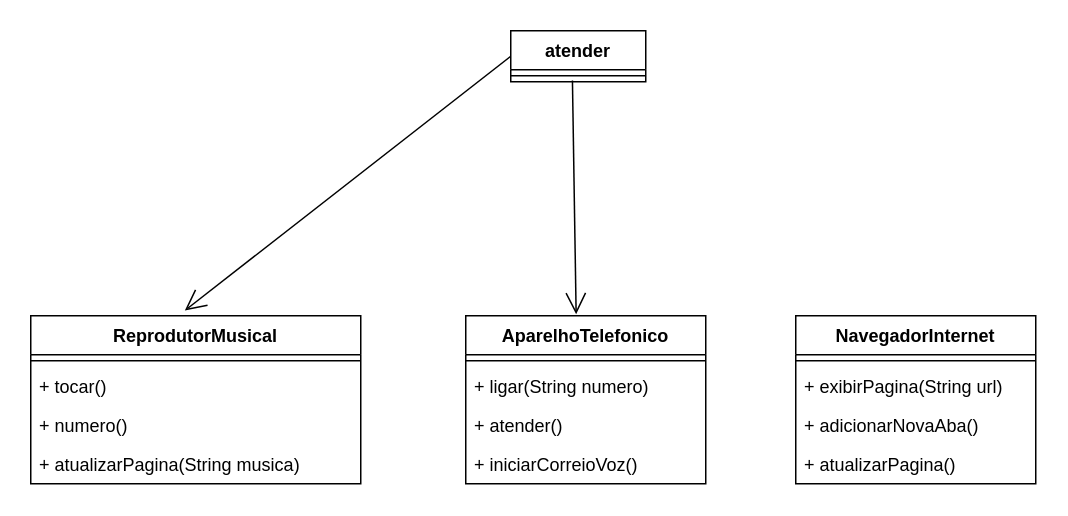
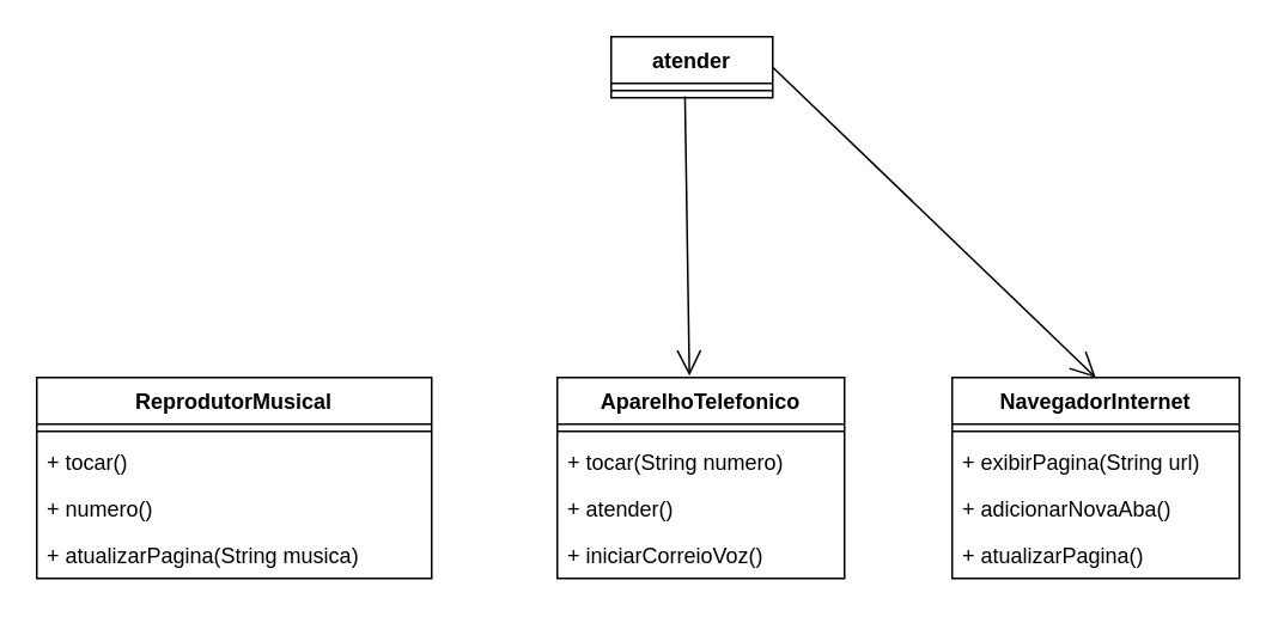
  <mxCell id="0" />
  <mxCell id="1" parent="0" />
  <mxCell id="2" value="ReprodutorMusical" style="swimlane;fontStyle=1;align=center;verticalAlign=top;childLayout=stackLayout;horizontal=1;startSize=26;horizontalStack=0;resizeParent=1;resizeParentMax=0;resizeLast=0;collapsible=1;marginBottom=0;whiteSpace=wrap;html=1;" vertex="1" parent="1"><mxGeometry x="20" y="210" width="220" height="112" as="geometry" /></mxCell>
  <mxCell id="3" value="" style="line;strokeWidth=1;fillColor=none;align=left;verticalAlign=middle;spacingTop=-1;spacingLeft=3;spacingRight=3;rotatable=0;labelPosition=right;points=[];portConstraint=eastwest;strokeColor=inherit;" vertex="1" parent="2"><mxGeometry y="26" width="220" height="8" as="geometry" /></mxCell>
  <mxCell id="4" value="+ tocar()" style="text;strokeColor=none;fillColor=none;align=left;verticalAlign=top;spacingLeft=4;spacingRight=4;overflow=hidden;rotatable=0;points=[[0,0.5],[1,0.5]];portConstraint=eastwest;whiteSpace=wrap;html=1;" vertex="1" parent="2"><mxGeometry y="34" width="220" height="26" as="geometry" /></mxCell>
  <mxCell id="5" value="+ numero()" style="text;strokeColor=none;fillColor=none;align=left;verticalAlign=top;spacingLeft=4;spacingRight=4;overflow=hidden;rotatable=0;points=[[0,0.5],[1,0.5]];portConstraint=eastwest;whiteSpace=wrap;html=1;" vertex="1" parent="2"><mxGeometry y="60" width="220" height="26" as="geometry" /></mxCell>
  <mxCell id="6" value="+ atualizarPagina(String musica)" style="text;strokeColor=none;fillColor=none;align=left;verticalAlign=top;spacingLeft=4;spacingRight=4;overflow=hidden;rotatable=0;points=[[0,0.5],[1,0.5]];portConstraint=eastwest;whiteSpace=wrap;html=1;" vertex="1" parent="2"><mxGeometry y="86" width="220" height="26" as="geometry" /></mxCell>
  <mxCell id="7" value="AparelhoTelefonico" style="swimlane;fontStyle=1;align=center;verticalAlign=top;childLayout=stackLayout;horizontal=1;startSize=26;horizontalStack=0;resizeParent=1;resizeParentMax=0;resizeLast=0;collapsible=1;marginBottom=0;whiteSpace=wrap;html=1;" vertex="1" parent="1"><mxGeometry x="310" y="210" width="160" height="112" as="geometry" /></mxCell>
  <mxCell id="8" value="" style="line;strokeWidth=1;fillColor=none;align=left;verticalAlign=middle;spacingTop=-1;spacingLeft=3;spacingRight=3;rotatable=0;labelPosition=right;points=[];portConstraint=eastwest;strokeColor=inherit;" vertex="1" parent="7"><mxGeometry y="26" width="160" height="8" as="geometry" /></mxCell>
- <mxCell id="9" value="+ ligar(String numero)" style="text;strokeColor=none;fillColor=none;align=left;verticalAlign=top;spacingLeft=4;spacingRight=4;overflow=hidden;rotatable=0;points=[[0,0.5],[1,0.5]];portConstraint=eastwest;whiteSpace=wrap;html=1;" vertex="1" parent="7"><mxGeometry y="34" width="160" height="26" as="geometry" /></mxCell>
+ <mxCell id="9" value="+ tocar(String numero)" style="text;strokeColor=none;fillColor=none;align=left;verticalAlign=top;spacingLeft=4;spacingRight=4;overflow=hidden;rotatable=0;points=[[0,0.5],[1,0.5]];portConstraint=eastwest;whiteSpace=wrap;html=1;" vertex="1" parent="7"><mxGeometry y="34" width="160" height="26" as="geometry" /></mxCell>
  <mxCell id="10" value="+ atender()" style="text;strokeColor=none;fillColor=none;align=left;verticalAlign=top;spacingLeft=4;spacingRight=4;overflow=hidden;rotatable=0;points=[[0,0.5],[1,0.5]];portConstraint=eastwest;whiteSpace=wrap;html=1;" vertex="1" parent="7"><mxGeometry y="60" width="160" height="26" as="geometry" /></mxCell>
  <mxCell id="11" value="+ iniciarCorreioVoz()" style="text;strokeColor=none;fillColor=none;align=left;verticalAlign=top;spacingLeft=4;spacingRight=4;overflow=hidden;rotatable=0;points=[[0,0.5],[1,0.5]];portConstraint=eastwest;whiteSpace=wrap;html=1;" vertex="1" parent="7"><mxGeometry y="86" width="160" height="26" as="geometry" /></mxCell>
  <mxCell id="12" value="NavegadorInternet" style="swimlane;fontStyle=1;align=center;verticalAlign=top;childLayout=stackLayout;horizontal=1;startSize=26;horizontalStack=0;resizeParent=1;resizeParentMax=0;resizeLast=0;collapsible=1;marginBottom=0;whiteSpace=wrap;html=1;" vertex="1" parent="1"><mxGeometry x="530" y="210" width="160" height="112" as="geometry" /></mxCell>
  <mxCell id="13" value="" style="line;strokeWidth=1;fillColor=none;align=left;verticalAlign=middle;spacingTop=-1;spacingLeft=3;spacingRight=3;rotatable=0;labelPosition=right;points=[];portConstraint=eastwest;strokeColor=inherit;" vertex="1" parent="12"><mxGeometry y="26" width="160" height="8" as="geometry" /></mxCell>
  <mxCell id="14" value="+ exibirPagina(String url)" style="text;strokeColor=none;fillColor=none;align=left;verticalAlign=top;spacingLeft=4;spacingRight=4;overflow=hidden;rotatable=0;points=[[0,0.5],[1,0.5]];portConstraint=eastwest;whiteSpace=wrap;html=1;" vertex="1" parent="12"><mxGeometry y="34" width="160" height="26" as="geometry" /></mxCell>
  <mxCell id="15" value="+ adicionarNovaAba()" style="text;strokeColor=none;fillColor=none;align=left;verticalAlign=top;spacingLeft=4;spacingRight=4;overflow=hidden;rotatable=0;points=[[0,0.5],[1,0.5]];portConstraint=eastwest;whiteSpace=wrap;html=1;" vertex="1" parent="12"><mxGeometry y="60" width="160" height="26" as="geometry" /></mxCell>
  <mxCell id="16" value="+ atualizarPagina()" style="text;strokeColor=none;fillColor=none;align=left;verticalAlign=top;spacingLeft=4;spacingRight=4;overflow=hidden;rotatable=0;points=[[0,0.5],[1,0.5]];portConstraint=eastwest;whiteSpace=wrap;html=1;" vertex="1" parent="12"><mxGeometry y="86" width="160" height="26" as="geometry" /></mxCell>
  <mxCell id="17" value="atender" style="swimlane;fontStyle=1;align=center;verticalAlign=top;childLayout=stackLayout;horizontal=1;startSize=26;horizontalStack=0;resizeParent=1;resizeParentMax=0;resizeLast=0;collapsible=1;marginBottom=0;whiteSpace=wrap;html=1;" vertex="1" parent="1"><mxGeometry x="340" y="20" width="90" height="34" as="geometry" /></mxCell>
  <mxCell id="18" value="" style="line;strokeWidth=1;fillColor=none;align=left;verticalAlign=middle;spacingTop=-1;spacingLeft=3;spacingRight=3;rotatable=0;labelPosition=right;points=[];portConstraint=eastwest;strokeColor=inherit;" vertex="1" parent="17"><mxGeometry y="26" width="90" height="8" as="geometry" /></mxCell>
  <mxCell id="19" value="" style="endArrow=open;endFill=1;endSize=12;html=1;rounded=0;entryX=0.46;entryY=-0.009;entryDx=0;entryDy=0;entryPerimeter=0;exitX=0.457;exitY=0.896;exitDx=0;exitDy=0;exitPerimeter=0;" edge="1" parent="1" source="18" target="7"><mxGeometry width="160" relative="1" as="geometry"><mxPoint x="380" y="60" as="sourcePoint" /><mxPoint x="540" y="140" as="targetPoint" /></mxGeometry></mxCell>
- <mxCell id="21" value="" style="endArrow=open;endFill=1;endSize=12;html=1;rounded=0;exitX=0;exitY=0.5;exitDx=0;exitDy=0;entryX=0.467;entryY=-0.031;entryDx=0;entryDy=0;entryPerimeter=0;" edge="1" parent="1" source="17" target="2"><mxGeometry width="160" relative="1" as="geometry"><mxPoint x="-10" y="50" as="sourcePoint" /><mxPoint x="150" y="50" as="targetPoint" /></mxGeometry></mxCell>
+ <mxCell id="20" value="" style="endArrow=open;endFill=1;endSize=12;html=1;rounded=0;exitX=1;exitY=0.5;exitDx=0;exitDy=0;entryX=0.5;entryY=0;entryDx=0;entryDy=0;" edge="1" parent="1" source="17" target="12"><mxGeometry width="160" relative="1" as="geometry"><mxPoint x="470" y="120" as="sourcePoint" /><mxPoint x="630" y="120" as="targetPoint" /></mxGeometry></mxCell>
